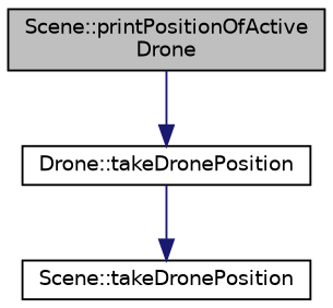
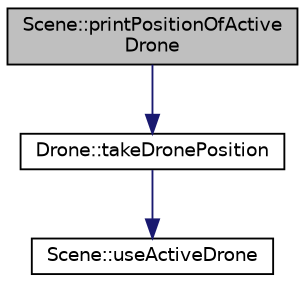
  digraph {
    rankdir=TB
    node [color=black fillcolor=white fontname=Helvetica fontsize=10 shape=record style=filled]
    edge [color=midnightblue fontname=Helvetica fontsize=10 labelfontname=Helvetica labelfontsize=10 style=solid]
    n1 [fillcolor=grey75 fontcolor=black height=0.2 label="Scene::printPositionOfActive\lDrone" width=0.4]
    n2 [height=0.2 label="Drone::takeDronePosition" width=0.4]
-   n3 [height=0.2 label="Scene::takeDronePosition" width=0.4]
+   n3 [height=0.2 label="Scene::useActiveDrone" width=0.4]
    n1 -> n2
    n2 -> n3
  }
